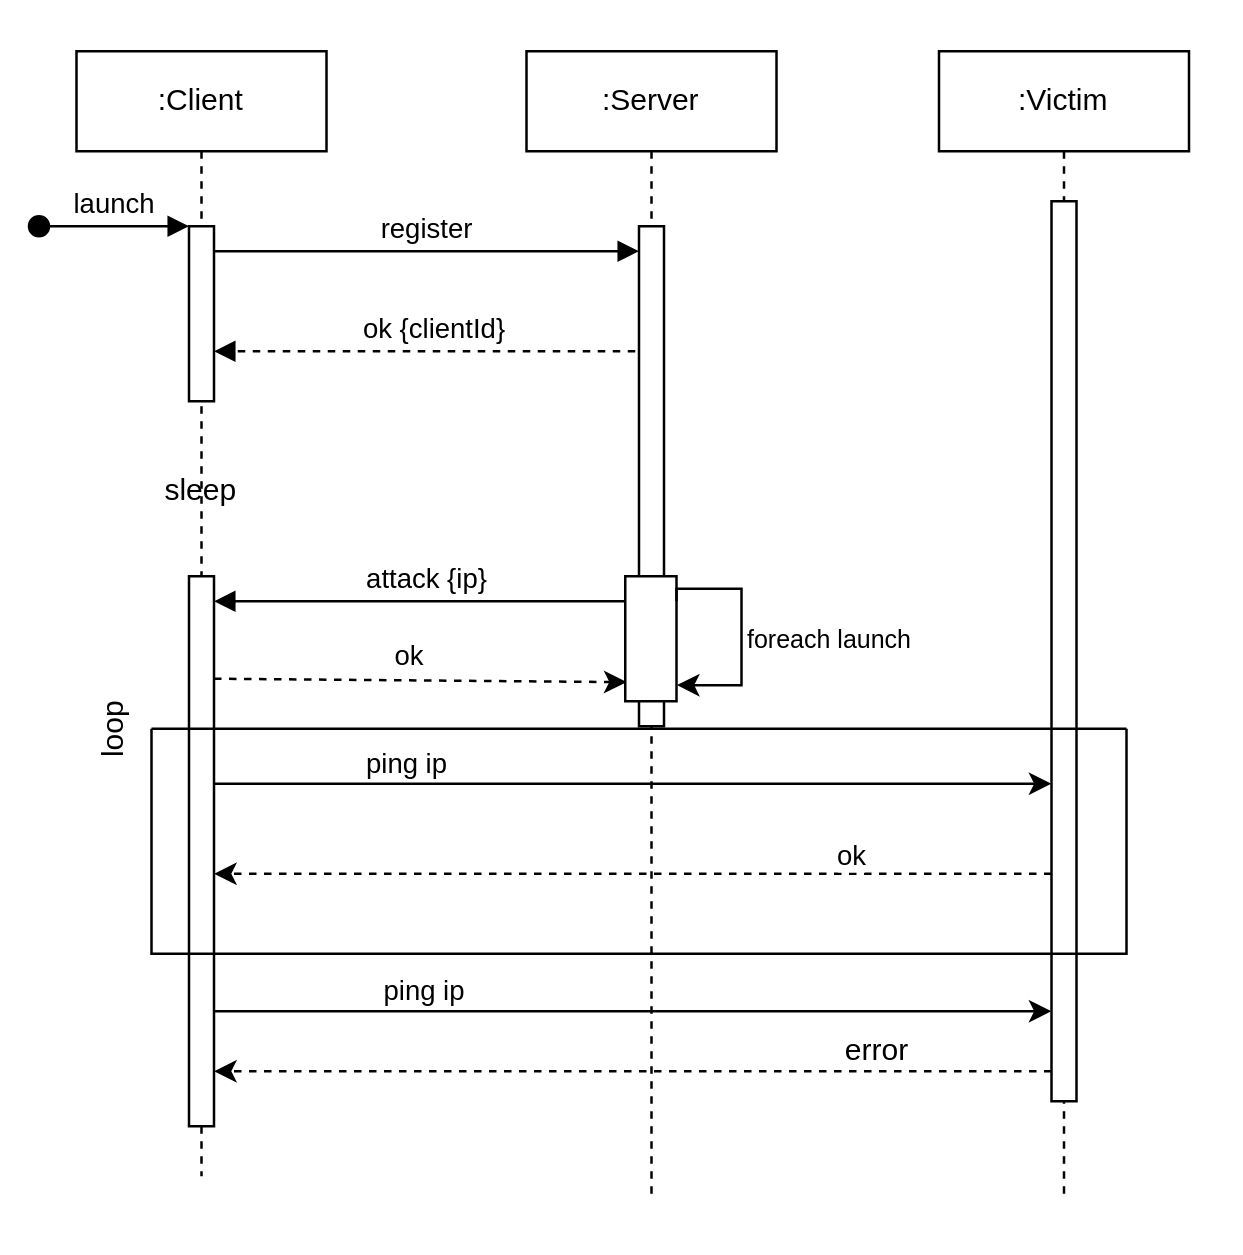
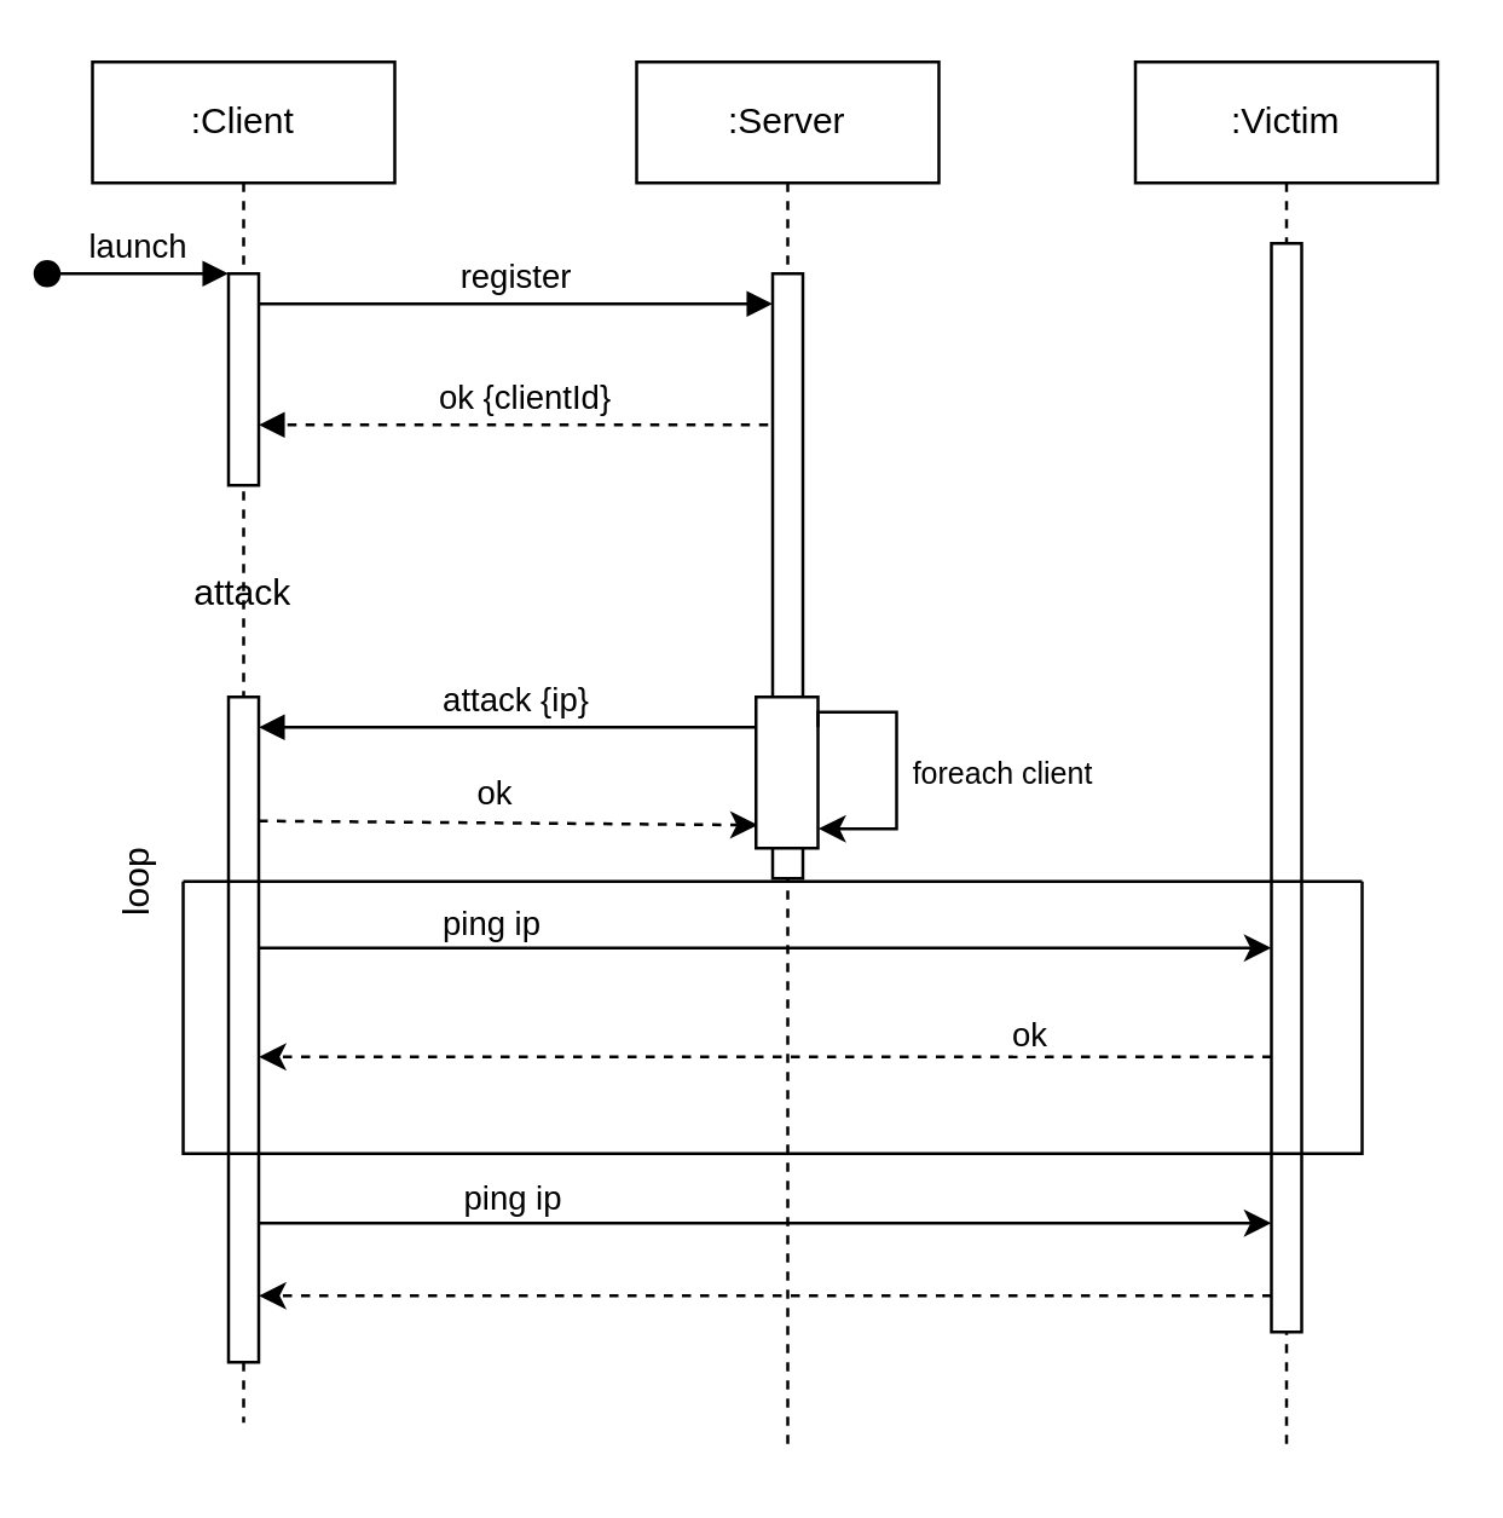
  <mxCell id="0" />
  <mxCell id="1" parent="0" />
  <mxCell id="2" value=":Client" style="shape=umlLifeline;perimeter=lifelinePerimeter;whiteSpace=wrap;html=1;container=0;dropTarget=0;collapsible=0;recursiveResize=0;outlineConnect=0;portConstraint=eastwest;newEdgeStyle={&quot;edgeStyle&quot;:&quot;elbowEdgeStyle&quot;,&quot;elbow&quot;:&quot;vertical&quot;,&quot;curved&quot;:0,&quot;rounded&quot;:0};" parent="1" vertex="1"><mxGeometry x="30" y="20" width="100" height="450" as="geometry" /></mxCell>
  <mxCell id="3" value="launch" style="html=1;verticalAlign=bottom;startArrow=oval;endArrow=block;startSize=8;edgeStyle=elbowEdgeStyle;elbow=vertical;curved=0;rounded=0;" parent="2" target="4" edge="1"><mxGeometry relative="1" as="geometry"><mxPoint x="-15" y="70" as="sourcePoint" /></mxGeometry></mxCell>
  <mxCell id="4" value="" style="html=1;points=[];perimeter=orthogonalPerimeter;outlineConnect=0;targetShapes=umlLifeline;portConstraint=eastwest;newEdgeStyle={&quot;edgeStyle&quot;:&quot;elbowEdgeStyle&quot;,&quot;elbow&quot;:&quot;vertical&quot;,&quot;curved&quot;:0,&quot;rounded&quot;:0};" parent="2" vertex="1"><mxGeometry x="45" y="70" width="10" height="70" as="geometry" /></mxCell>
  <mxCell id="5" value="" style="html=1;points=[];perimeter=orthogonalPerimeter;outlineConnect=0;targetShapes=umlLifeline;portConstraint=eastwest;newEdgeStyle={&quot;edgeStyle&quot;:&quot;elbowEdgeStyle&quot;,&quot;elbow&quot;:&quot;vertical&quot;,&quot;curved&quot;:0,&quot;rounded&quot;:0};" parent="2" vertex="1"><mxGeometry x="45" y="210" width="10" height="220" as="geometry" /></mxCell>
  <mxCell id="6" value="register" style="html=1;verticalAlign=bottom;endArrow=block;edgeStyle=elbowEdgeStyle;elbow=vertical;curved=0;rounded=0;" parent="1" source="4" target="11" edge="1"><mxGeometry relative="1" as="geometry"><mxPoint x="185" y="110" as="sourcePoint" /><Array as="points"><mxPoint x="170" y="100" /></Array></mxGeometry></mxCell>
  <mxCell id="7" value="ok {clientId}" style="html=1;verticalAlign=bottom;endArrow=block;edgeStyle=elbowEdgeStyle;elbow=vertical;curved=0;rounded=0;dashed=1;" parent="1" target="4" edge="1"><mxGeometry relative="1" as="geometry"><mxPoint x="259.5" y="140" as="sourcePoint" /><Array as="points"><mxPoint x="180" y="140" /></Array><mxPoint x="90" y="140" as="targetPoint" /></mxGeometry></mxCell>
  <mxCell id="8" value=":Victim" style="shape=umlLifeline;perimeter=lifelinePerimeter;whiteSpace=wrap;html=1;container=0;dropTarget=0;collapsible=0;recursiveResize=0;outlineConnect=0;portConstraint=eastwest;newEdgeStyle={&quot;edgeStyle&quot;:&quot;elbowEdgeStyle&quot;,&quot;elbow&quot;:&quot;vertical&quot;,&quot;curved&quot;:0,&quot;rounded&quot;:0};" parent="1" vertex="1"><mxGeometry x="375" y="20" width="100" height="460" as="geometry" /></mxCell>
  <mxCell id="9" value="" style="html=1;points=[];perimeter=orthogonalPerimeter;outlineConnect=0;targetShapes=umlLifeline;portConstraint=eastwest;newEdgeStyle={&quot;edgeStyle&quot;:&quot;elbowEdgeStyle&quot;,&quot;elbow&quot;:&quot;vertical&quot;,&quot;curved&quot;:0,&quot;rounded&quot;:0};" parent="8" vertex="1"><mxGeometry x="45" y="60" width="10" height="360" as="geometry" /></mxCell>
  <mxCell id="10" value=":Server" style="shape=umlLifeline;perimeter=lifelinePerimeter;whiteSpace=wrap;html=1;container=0;dropTarget=0;collapsible=0;recursiveResize=0;outlineConnect=0;portConstraint=eastwest;newEdgeStyle={&quot;edgeStyle&quot;:&quot;elbowEdgeStyle&quot;,&quot;elbow&quot;:&quot;vertical&quot;,&quot;curved&quot;:0,&quot;rounded&quot;:0};" parent="1" vertex="1"><mxGeometry x="210" y="20" width="100" height="460" as="geometry" /></mxCell>
  <mxCell id="11" value="" style="html=1;points=[];perimeter=orthogonalPerimeter;outlineConnect=0;targetShapes=umlLifeline;portConstraint=eastwest;newEdgeStyle={&quot;edgeStyle&quot;:&quot;elbowEdgeStyle&quot;,&quot;elbow&quot;:&quot;vertical&quot;,&quot;curved&quot;:0,&quot;rounded&quot;:0};" parent="10" vertex="1"><mxGeometry x="45" y="70" width="10" height="200" as="geometry" /></mxCell>
- <mxCell id="12" value="sleep" style="text;html=1;strokeColor=none;fillColor=none;align=center;verticalAlign=middle;whiteSpace=wrap;rounded=0;" parent="1" vertex="1"><mxGeometry x="50" y="181" width="60" height="30" as="geometry" /></mxCell>
+ <mxCell id="12" value="attack" style="text;html=1;strokeColor=none;fillColor=none;align=center;verticalAlign=middle;whiteSpace=wrap;rounded=0;" parent="1" vertex="1"><mxGeometry x="50" y="181" width="60" height="30" as="geometry" /></mxCell>
  <mxCell id="13" value="attack {ip}" style="html=1;verticalAlign=bottom;endArrow=block;edgeStyle=elbowEdgeStyle;elbow=vertical;curved=0;rounded=0;" parent="1" target="5" edge="1"><mxGeometry relative="1" as="geometry"><mxPoint x="254.5" y="240" as="sourcePoint" /><Array as="points"><mxPoint x="175" y="240" /></Array><mxPoint x="90" y="240" as="targetPoint" /></mxGeometry></mxCell>
  <mxCell id="14" value="" style="swimlane;startSize=0;" parent="1" vertex="1"><mxGeometry x="60" y="291" width="390" height="90" as="geometry" /></mxCell>
  <mxCell id="15" value="" style="endArrow=classic;html=1;rounded=0;" parent="1" edge="1"><mxGeometry width="50" height="50" relative="1" as="geometry"><mxPoint x="85" y="313" as="sourcePoint" /><mxPoint x="420" y="313" as="targetPoint" /></mxGeometry></mxCell>
  <mxCell id="16" value="ping ip" style="edgeLabel;html=1;align=center;verticalAlign=middle;resizable=0;points=[];" parent="15" vertex="1" connectable="0"><mxGeometry x="-0.207" y="2" relative="1" as="geometry"><mxPoint x="-57" y="-7" as="offset" /></mxGeometry></mxCell>
  <mxCell id="17" value="" style="endArrow=classic;html=1;rounded=0;dashed=1;" parent="1" edge="1"><mxGeometry width="50" height="50" relative="1" as="geometry"><mxPoint x="420" y="349" as="sourcePoint" /><mxPoint x="85" y="349" as="targetPoint" /></mxGeometry></mxCell>
  <mxCell id="18" value="ok" style="edgeLabel;html=1;align=center;verticalAlign=middle;resizable=0;points=[];" parent="17" vertex="1" connectable="0"><mxGeometry x="-0.472" relative="1" as="geometry"><mxPoint x="7" y="-8" as="offset" /></mxGeometry></mxCell>
  <mxCell id="19" value="" style="endArrow=classic;html=1;rounded=0;" parent="1" edge="1"><mxGeometry width="50" height="50" relative="1" as="geometry"><mxPoint x="85" y="404" as="sourcePoint" /><mxPoint x="420" y="404" as="targetPoint" /></mxGeometry></mxCell>
  <mxCell id="20" value="ping ip" style="edgeLabel;html=1;align=center;verticalAlign=middle;resizable=0;points=[];" parent="19" vertex="1" connectable="0"><mxGeometry x="-0.502" y="2" relative="1" as="geometry"><mxPoint y="-7" as="offset" /></mxGeometry></mxCell>
  <mxCell id="21" value="" style="endArrow=classic;html=1;rounded=0;dashed=1;" parent="1" edge="1"><mxGeometry width="50" height="50" relative="1" as="geometry"><mxPoint x="420" y="428" as="sourcePoint" /><mxPoint x="85" y="428" as="targetPoint" /></mxGeometry></mxCell>
- <mxCell id="22" value="error" style="text;html=1;align=center;verticalAlign=middle;resizable=0;points=[];autosize=1;strokeColor=none;fillColor=none;" parent="1" vertex="1"><mxGeometry x="325" y="405" width="50" height="30" as="geometry" /></mxCell>
  <mxCell id="23" value="loop" style="text;html=1;align=center;verticalAlign=middle;resizable=0;points=[];autosize=1;strokeColor=none;fillColor=none;rotation=-90;" parent="1" vertex="1"><mxGeometry x="20" y="277" width="50" height="30" as="geometry" /></mxCell>
  <mxCell id="24" value="" style="endArrow=classic;html=1;rounded=0;dashed=1;entryX=0.027;entryY=0.847;entryDx=0;entryDy=0;entryPerimeter=0;" edge="1" parent="1" target="26"><mxGeometry width="50" height="50" relative="1" as="geometry"><mxPoint x="85" y="271" as="sourcePoint" /><mxPoint x="255" y="271" as="targetPoint" /></mxGeometry></mxCell>
  <mxCell id="25" value="ok" style="edgeLabel;html=1;align=center;verticalAlign=middle;resizable=0;points=[];" vertex="1" connectable="0" parent="24"><mxGeometry x="-0.139" y="-1" relative="1" as="geometry"><mxPoint x="7" y="-11" as="offset" /></mxGeometry></mxCell>
  <mxCell id="26" value="" style="rounded=0;whiteSpace=wrap;html=1;" vertex="1" parent="1"><mxGeometry x="249.5" y="230" width="20.5" height="50" as="geometry" /></mxCell>
  <mxCell id="27" style="edgeStyle=orthogonalEdgeStyle;rounded=0;orthogonalLoop=1;jettySize=auto;html=1;entryX=0.971;entryY=0.911;entryDx=0;entryDy=0;entryPerimeter=0;" edge="1" parent="1"><mxGeometry relative="1" as="geometry"><mxPoint x="270" y="240" as="sourcePoint" /><mxPoint x="270.13" y="273.55" as="targetPoint" /><Array as="points"><mxPoint x="296" y="235" /><mxPoint x="296" y="274" /><mxPoint x="270" y="274" /></Array></mxGeometry></mxCell>
- <mxCell id="28" value="&lt;span style=&quot;font-size: 10px;&quot;&gt;foreach launch&lt;/span&gt;" style="text;html=1;align=center;verticalAlign=middle;resizable=0;points=[];autosize=1;strokeColor=none;fillColor=none;" vertex="1" parent="1"><mxGeometry x="291" y="240" width="80" height="30" as="geometry" /></mxCell>
+ <mxCell id="28" value="&lt;span style=&quot;font-size: 10px;&quot;&gt;foreach client&lt;/span&gt;" style="text;html=1;align=center;verticalAlign=middle;resizable=0;points=[];autosize=1;strokeColor=none;fillColor=none;" vertex="1" parent="1"><mxGeometry x="291" y="240" width="80" height="30" as="geometry" /></mxCell>
